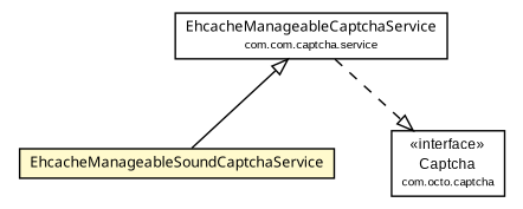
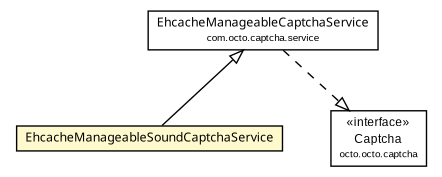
  digraph {
    node [fontcolor=black fontname=arial fontsize=9.0 shape=plaintext]
    edge [fontname=arial headport=p labelfontname=arial labelfontsize=10 tailport=p]
-   n1 [label=<<table border="0" cellborder="1" cellspacing="0" cellpadding="2" port="p" href="../EhcacheManageableCaptchaService.html"> 		<tr><td><table border="0" cellspacing="0" cellpadding="1"> 			<tr><td><font face="ariali"> EhcacheManageableCaptchaService </font></td></tr> 			<tr><td><font point-size="7.0"> com.com.captcha.service </font></td></tr> 		</table></td></tr> 		</table>>]
+   n1 [label=<<table border="0" cellborder="1" cellspacing="0" cellpadding="2" port="p" href="../EhcacheManageableCaptchaService.html"> 		<tr><td><table border="0" cellspacing="0" cellpadding="1"> 			<tr><td><font face="ariali"> EhcacheManageableCaptchaService </font></td></tr> 			<tr><td><font point-size="7.0"> com.octo.captcha.service </font></td></tr> 		</table></td></tr> 		</table>>]
    n2 [label=<<table border="0" cellborder="1" cellspacing="0" cellpadding="2" port="p" bgcolor="lemonChiffon" href="./EhcacheManageableSoundCaptchaService.html"> 		<tr><td><table border="0" cellspacing="0" cellpadding="1"> 			<tr><td><font face="ariali"> EhcacheManageableSoundCaptchaService </font></td></tr> 		</table></td></tr> 		</table>>]
-   n3 [label=<<table border="0" cellborder="1" cellspacing="0" cellpadding="2" port="p" href="http://java.sun.com/j2se/1.4.2/docs/api/com/octo/captcha/Captcha.html"> 		<tr><td><table border="0" cellspacing="0" cellpadding="1"> 			<tr><td> &laquo;interface&raquo; </td></tr> 			<tr><td> Captcha </td></tr> 			<tr><td><font point-size="7.0"> com.octo.captcha </font></td></tr> 		</table></td></tr> 		</table>>]
+   n3 [label=<<table border="0" cellborder="1" cellspacing="0" cellpadding="2" port="p" href="http://java.sun.com/j2se/1.4.2/docs/api/com/octo/captcha/Captcha.html"> 		<tr><td><table border="0" cellspacing="0" cellpadding="1"> 			<tr><td> &laquo;interface&raquo; </td></tr> 			<tr><td> Captcha </td></tr> 			<tr><td><font point-size="7.0"> octo.octo.captcha </font></td></tr> 		</table></td></tr> 		</table>>]
    n1 -> n2 [arrowtail=empty dir=back fontsize=10]
    n1 -> n3 [arrowhead=onormal color=black fontcolor=black fontsize=10.0 style=dashed]
  }
